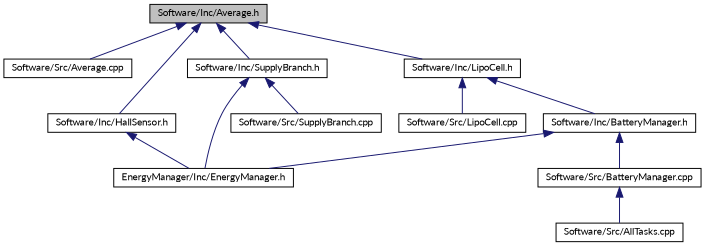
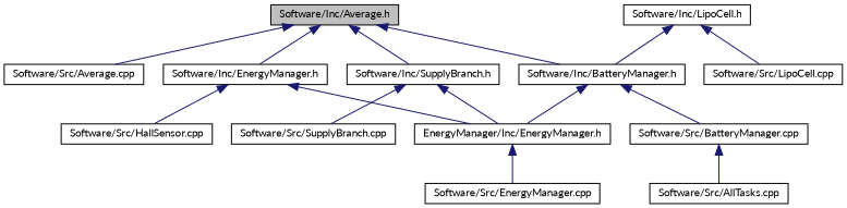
  digraph {
    fontname=Lato
    node [color=black fillcolor=white fontname=Lato fontsize=10 shape=record style=filled]
    edge [color=midnightblue dir=back fontname=Lato fontsize=10 labelfontname=Helvetica labelfontsize=10 style=solid]
    n1 [fillcolor=grey75 fontcolor=black height=0.2 label="Software/Inc/Average.h" width=0.4]
    n2 [height=0.2 label="Software/Src/Average.cpp" width=0.4]
-   n3 [height=0.2 label="Software/Inc/HallSensor.h" width=0.4]
+   n3 [height=0.2 label="Software/Inc/EnergyManager.h" width=0.4]
    n4 [height=0.2 label="Software/Inc/LipoCell.h" width=0.4]
    n5 [height=0.2 label="Software/Inc/SupplyBranch.h" width=0.4]
+   n6 [height=0.2 label="Software/Src/HallSensor.cpp" width=0.4]
    n7 [height=0.2 label="EnergyManager/Inc/EnergyManager.h" width=0.4]
    n8 [height=0.2 label="Software/Src/LipoCell.cpp" width=0.4]
    n9 [height=0.2 label="Software/Inc/BatteryManager.h" width=0.4]
    n10 [height=0.2 label="Software/Src/SupplyBranch.cpp" width=0.4]
+   n11 [height=0.2 label="Software/Src/EnergyManager.cpp" width=0.4]
    n12 [height=0.2 label="Software/Src/AllTasks.cpp" width=0.4]
    n13 [height=0.2 label="Software/Src/BatteryManager.cpp" width=0.4]
    n1 -> n2
    n1 -> n3
-   n1 -> n4
+   n1 -> n9
    n1 -> n5
+   n3 -> n6
    n3 -> n7
    n4 -> n8
    n4 -> n9
    n5 -> n7
    n5 -> n10
+   n7 -> n11
    n9 -> n7
    n9 -> n13
    n13 -> n12
  }
